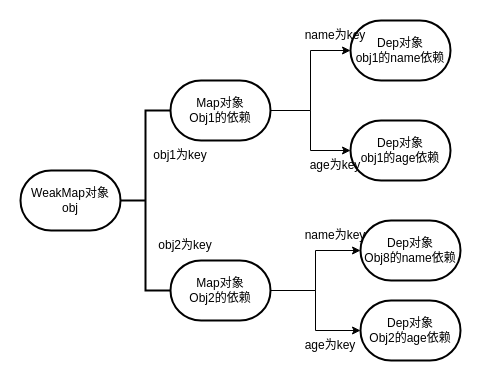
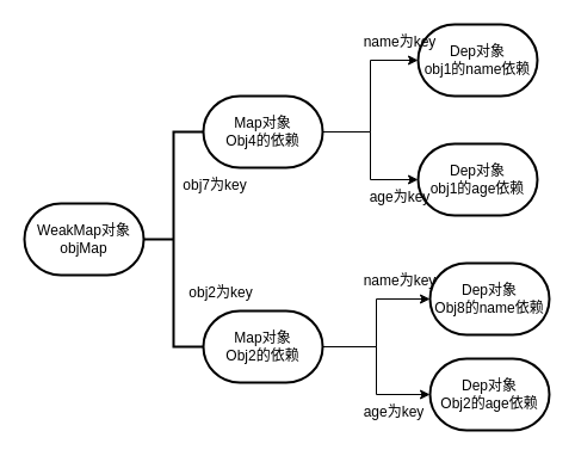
  <mxCell id="0" />
  <mxCell id="1" parent="0" />
- <mxCell id="2" value="WeakMap对象&lt;br&gt;obj" style="strokeWidth=2;html=1;shape=mxgraph.flowchart.terminator;whiteSpace=wrap;" vertex="1" parent="1"><mxGeometry x="20" y="170" width="100" height="60" as="geometry" /></mxCell>
+ <mxCell id="2" value="WeakMap对象&lt;br&gt;objMap" style="strokeWidth=2;html=1;shape=mxgraph.flowchart.terminator;whiteSpace=wrap;" vertex="1" parent="1"><mxGeometry x="20" y="170" width="100" height="60" as="geometry" /></mxCell>
  <mxCell id="3" value="" style="strokeWidth=2;html=1;shape=mxgraph.flowchart.annotation_2;align=left;labelPosition=right;pointerEvents=1;" vertex="1" parent="1"><mxGeometry x="120" y="110" width="50" height="180" as="geometry" /></mxCell>
  <mxCell id="4" value="" style="edgeStyle=orthogonalEdgeStyle;rounded=0;orthogonalLoop=1;jettySize=auto;html=1;" edge="1" parent="1" source="6" target="10"><mxGeometry relative="1" as="geometry" /></mxCell>
  <mxCell id="5" value="" style="edgeStyle=orthogonalEdgeStyle;rounded=0;orthogonalLoop=1;jettySize=auto;html=1;" edge="1" parent="1" source="6" target="11"><mxGeometry relative="1" as="geometry" /></mxCell>
- <mxCell id="6" value="Map对象&lt;br&gt;Obj1的依赖" style="strokeWidth=2;html=1;shape=mxgraph.flowchart.terminator;whiteSpace=wrap;" vertex="1" parent="1"><mxGeometry x="170" y="80" width="100" height="60" as="geometry" /></mxCell>
+ <mxCell id="6" value="Map对象&lt;br&gt;Obj4的依赖" style="strokeWidth=2;html=1;shape=mxgraph.flowchart.terminator;whiteSpace=wrap;" vertex="1" parent="1"><mxGeometry x="170" y="80" width="100" height="60" as="geometry" /></mxCell>
  <mxCell id="7" value="" style="edgeStyle=orthogonalEdgeStyle;rounded=0;orthogonalLoop=1;jettySize=auto;html=1;" edge="1" parent="1" source="9" target="12"><mxGeometry relative="1" as="geometry" /></mxCell>
  <mxCell id="8" value="" style="edgeStyle=orthogonalEdgeStyle;rounded=0;orthogonalLoop=1;jettySize=auto;html=1;" edge="1" parent="1" source="9" target="13"><mxGeometry relative="1" as="geometry" /></mxCell>
  <mxCell id="9" value="Map对象&lt;br&gt;Obj2的依赖" style="strokeWidth=2;html=1;shape=mxgraph.flowchart.terminator;whiteSpace=wrap;" vertex="1" parent="1"><mxGeometry x="170" y="260" width="100" height="60" as="geometry" /></mxCell>
  <mxCell id="10" value="Dep对象&lt;br&gt;obj1的age依赖" style="strokeWidth=2;html=1;shape=mxgraph.flowchart.terminator;whiteSpace=wrap;" vertex="1" parent="1"><mxGeometry x="350" y="120" width="100" height="60" as="geometry" /></mxCell>
  <mxCell id="11" value="Dep对象&lt;br&gt;obj1的name依赖" style="strokeWidth=2;html=1;shape=mxgraph.flowchart.terminator;whiteSpace=wrap;" vertex="1" parent="1"><mxGeometry x="350" y="20" width="100" height="60" as="geometry" /></mxCell>
  <mxCell id="12" value="Dep对象&lt;br&gt;Obj8的name依赖" style="strokeWidth=2;html=1;shape=mxgraph.flowchart.terminator;whiteSpace=wrap;" vertex="1" parent="1"><mxGeometry x="360" y="220" width="100" height="60" as="geometry" /></mxCell>
  <mxCell id="13" value="Dep对象&lt;br&gt;Obj2的age依赖" style="strokeWidth=2;html=1;shape=mxgraph.flowchart.terminator;whiteSpace=wrap;" vertex="1" parent="1"><mxGeometry x="360" y="300" width="100" height="60" as="geometry" /></mxCell>
- <mxCell id="14" value="obj1为key" style="text;html=1;strokeColor=none;fillColor=none;align=center;verticalAlign=middle;whiteSpace=wrap;rounded=0;" vertex="1" parent="1"><mxGeometry x="150" y="140" width="60" height="30" as="geometry" /></mxCell>
+ <mxCell id="14" value="obj7为key" style="text;html=1;strokeColor=none;fillColor=none;align=center;verticalAlign=middle;whiteSpace=wrap;rounded=0;" vertex="1" parent="1"><mxGeometry x="150" y="140" width="60" height="30" as="geometry" /></mxCell>
  <mxCell id="15" value="obj2为key" style="text;html=1;strokeColor=none;fillColor=none;align=center;verticalAlign=middle;whiteSpace=wrap;rounded=0;" vertex="1" parent="1"><mxGeometry x="150" y="230" width="70" height="30" as="geometry" /></mxCell>
  <mxCell id="16" value="name为key" style="text;html=1;strokeColor=none;fillColor=none;align=center;verticalAlign=middle;whiteSpace=wrap;rounded=0;" vertex="1" parent="1"><mxGeometry x="300" y="20" width="70" height="30" as="geometry" /></mxCell>
  <mxCell id="17" value="age为key" style="text;html=1;strokeColor=none;fillColor=none;align=center;verticalAlign=middle;whiteSpace=wrap;rounded=0;" vertex="1" parent="1"><mxGeometry x="300" y="150" width="70" height="30" as="geometry" /></mxCell>
  <mxCell id="18" value="name为key" style="text;html=1;strokeColor=none;fillColor=none;align=center;verticalAlign=middle;whiteSpace=wrap;rounded=0;" vertex="1" parent="1"><mxGeometry x="300" y="220" width="70" height="30" as="geometry" /></mxCell>
  <mxCell id="19" value="age为key" style="text;html=1;strokeColor=none;fillColor=none;align=center;verticalAlign=middle;whiteSpace=wrap;rounded=0;" vertex="1" parent="1"><mxGeometry x="295" y="330" width="70" height="30" as="geometry" /></mxCell>
